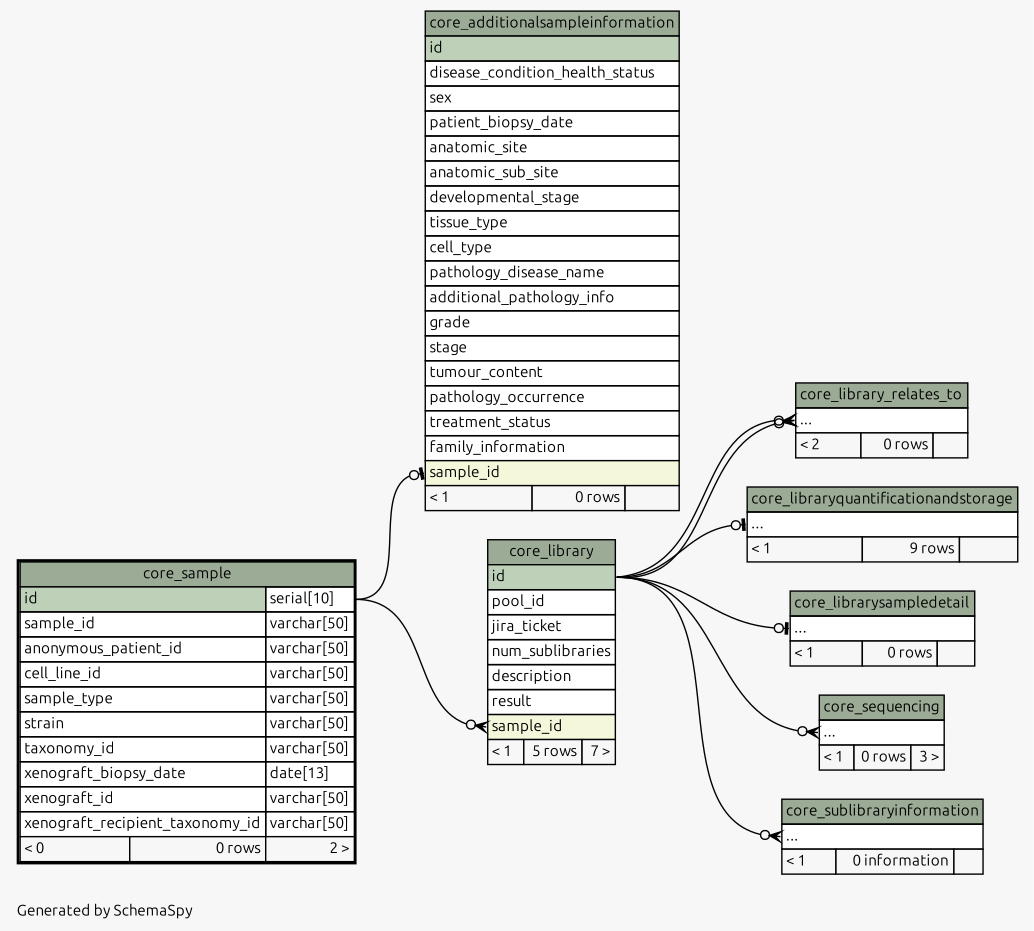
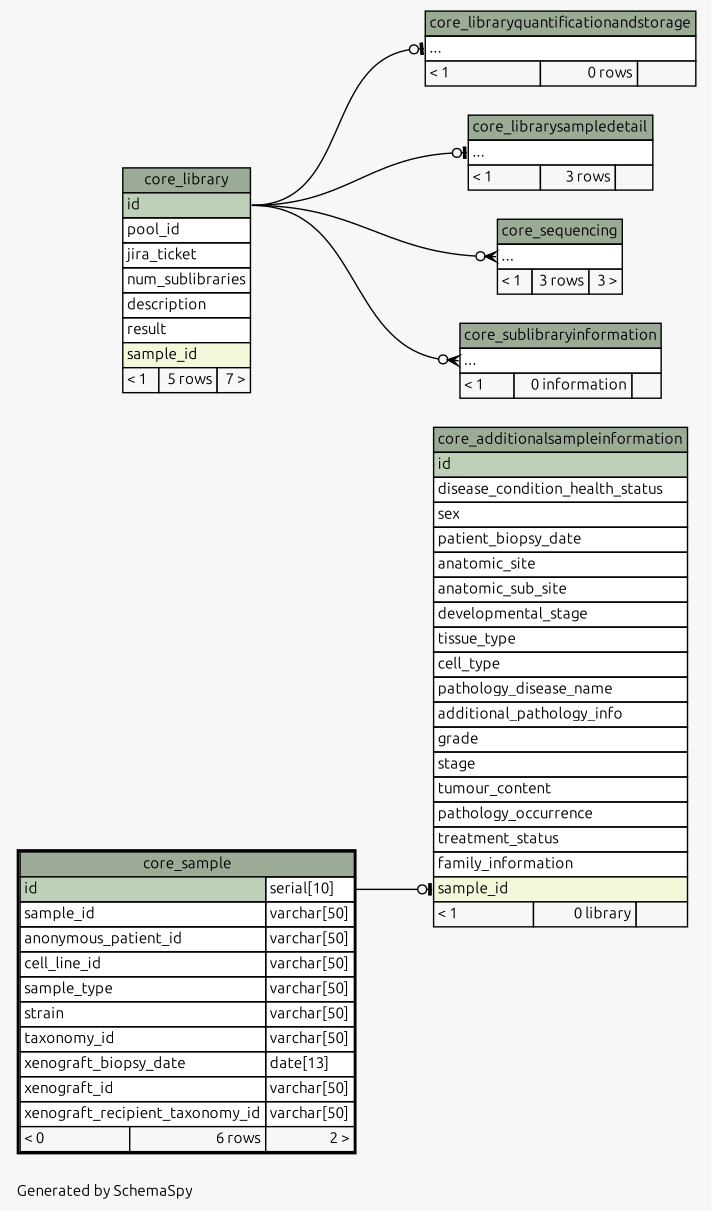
  digraph {
    bgcolor="#f7f7f7"
    fontname=Ubuntu
    fontsize=11
    label="\nGenerated by SchemaSpy"
    labeljust=l
    nodesep=0.18
    rankdir=RL
    ranksep=0.46
    node [fontname=Ubuntu fontsize=11 shape=plaintext]
    edge [arrowhead=none arrowsize=0.8 arrowtail=crowodot dir=back fontname=Ubuntu headport="id:e" tailport="elipses:w"]
-   n1 [label=<     <TABLE BORDER="0" CELLBORDER="1" CELLSPACING="0" BGCOLOR="#ffffff">       <TR><TD COLSPAN="3" BGCOLOR="#9bab96" ALIGN="CENTER">core_additionalsampleinformation</TD></TR>       <TR><TD PORT="id" COLSPAN="3" BGCOLOR="#bed1b8" ALIGN="LEFT">id</TD></TR>       <TR><TD PORT="disease_condition_health_status" COLSPAN="3" ALIGN="LEFT">disease_condition_health_status</TD></TR>       <TR><TD PORT="sex" COLSPAN="3" ALIGN="LEFT">sex</TD></TR>       <TR><TD PORT="patient_biopsy_date" COLSPAN="3" ALIGN="LEFT">patient_biopsy_date</TD></TR>       <TR><TD PORT="anatomic_site" COLSPAN="3" ALIGN="LEFT">anatomic_site</TD></TR>       <TR><TD PORT="anatomic_sub_site" COLSPAN="3" ALIGN="LEFT">anatomic_sub_site</TD></TR>       <TR><TD PORT="developmental_stage" COLSPAN="3" ALIGN="LEFT">developmental_stage</TD></TR>       <TR><TD PORT="tissue_type" COLSPAN="3" ALIGN="LEFT">tissue_type</TD></TR>       <TR><TD PORT="cell_type" COLSPAN="3" ALIGN="LEFT">cell_type</TD></TR>       <TR><TD PORT="pathology_disease_name" COLSPAN="3" ALIGN="LEFT">pathology_disease_name</TD></TR>       <TR><TD PORT="additional_pathology_info" COLSPAN="3" ALIGN="LEFT">additional_pathology_info</TD></TR>       <TR><TD PORT="grade" COLSPAN="3" ALIGN="LEFT">grade</TD></TR>       <TR><TD PORT="stage" COLSPAN="3" ALIGN="LEFT">stage</TD></TR>       <TR><TD PORT="tumour_content" COLSPAN="3" ALIGN="LEFT">tumour_content</TD></TR>       <TR><TD PORT="pathology_occurrence" COLSPAN="3" ALIGN="LEFT">pathology_occurrence</TD></TR>       <TR><TD PORT="treatment_status" COLSPAN="3" ALIGN="LEFT">treatment_status</TD></TR>       <TR><TD PORT="family_information" COLSPAN="3" ALIGN="LEFT">family_information</TD></TR>       <TR><TD PORT="sample_id" COLSPAN="3" BGCOLOR="#f4f7da" ALIGN="LEFT">sample_id</TD></TR>       <TR><TD ALIGN="LEFT" BGCOLOR="#f7f7f7">&lt; 1</TD><TD ALIGN="RIGHT" BGCOLOR="#f7f7f7">0 rows</TD><TD ALIGN="RIGHT" BGCOLOR="#f7f7f7">  </TD></TR>     </TABLE>>]
-   n2 [label=<     <TABLE BORDER="2" CELLBORDER="1" CELLSPACING="0" BGCOLOR="#ffffff">       <TR><TD COLSPAN="3" BGCOLOR="#9bab96" ALIGN="CENTER">core_sample</TD></TR>       <TR><TD PORT="id" COLSPAN="2" BGCOLOR="#bed1b8" ALIGN="LEFT">id</TD><TD PORT="id.type" ALIGN="LEFT">serial[10]</TD></TR>       <TR><TD PORT="sample_id" COLSPAN="2" ALIGN="LEFT">sample_id</TD><TD PORT="sample_id.type" ALIGN="LEFT">varchar[50]</TD></TR>       <TR><TD PORT="anonymous_patient_id" COLSPAN="2" ALIGN="LEFT">anonymous_patient_id</TD><TD PORT="anonymous_patient_id.type" ALIGN="LEFT">varchar[50]</TD></TR>       <TR><TD PORT="cell_line_id" COLSPAN="2" ALIGN="LEFT">cell_line_id</TD><TD PORT="cell_line_id.type" ALIGN="LEFT">varchar[50]</TD></TR>       <TR><TD PORT="sample_type" COLSPAN="2" ALIGN="LEFT">sample_type</TD><TD PORT="sample_type.type" ALIGN="LEFT">varchar[50]</TD></TR>       <TR><TD PORT="strain" COLSPAN="2" ALIGN="LEFT">strain</TD><TD PORT="strain.type" ALIGN="LEFT">varchar[50]</TD></TR>       <TR><TD PORT="taxonomy_id" COLSPAN="2" ALIGN="LEFT">taxonomy_id</TD><TD PORT="taxonomy_id.type" ALIGN="LEFT">varchar[50]</TD></TR>       <TR><TD PORT="xenograft_biopsy_date" COLSPAN="2" ALIGN="LEFT">xenograft_biopsy_date</TD><TD PORT="xenograft_biopsy_date.type" ALIGN="LEFT">date[13]</TD></TR>       <TR><TD PORT="xenograft_id" COLSPAN="2" ALIGN="LEFT">xenograft_id</TD><TD PORT="xenograft_id.type" ALIGN="LEFT">varchar[50]</TD></TR>       <TR><TD PORT="xenograft_recipient_taxonomy_id" COLSPAN="2" ALIGN="LEFT">xenograft_recipient_taxonomy_id</TD><TD PORT="xenograft_recipient_taxonomy_id.type" ALIGN="LEFT">varchar[50]</TD></TR>       <TR><TD ALIGN="LEFT" BGCOLOR="#f7f7f7">&lt; 0</TD><TD ALIGN="RIGHT" BGCOLOR="#f7f7f7">0 rows</TD><TD ALIGN="RIGHT" BGCOLOR="#f7f7f7">2 &gt;</TD></TR>     </TABLE>>]
+   n1 [label=<     <TABLE BORDER="0" CELLBORDER="1" CELLSPACING="0" BGCOLOR="#ffffff">       <TR><TD COLSPAN="3" BGCOLOR="#9bab96" ALIGN="CENTER">core_additionalsampleinformation</TD></TR>       <TR><TD PORT="id" COLSPAN="3" BGCOLOR="#bed1b8" ALIGN="LEFT">id</TD></TR>       <TR><TD PORT="disease_condition_health_status" COLSPAN="3" ALIGN="LEFT">disease_condition_health_status</TD></TR>       <TR><TD PORT="sex" COLSPAN="3" ALIGN="LEFT">sex</TD></TR>       <TR><TD PORT="patient_biopsy_date" COLSPAN="3" ALIGN="LEFT">patient_biopsy_date</TD></TR>       <TR><TD PORT="anatomic_site" COLSPAN="3" ALIGN="LEFT">anatomic_site</TD></TR>       <TR><TD PORT="anatomic_sub_site" COLSPAN="3" ALIGN="LEFT">anatomic_sub_site</TD></TR>       <TR><TD PORT="developmental_stage" COLSPAN="3" ALIGN="LEFT">developmental_stage</TD></TR>       <TR><TD PORT="tissue_type" COLSPAN="3" ALIGN="LEFT">tissue_type</TD></TR>       <TR><TD PORT="cell_type" COLSPAN="3" ALIGN="LEFT">cell_type</TD></TR>       <TR><TD PORT="pathology_disease_name" COLSPAN="3" ALIGN="LEFT">pathology_disease_name</TD></TR>       <TR><TD PORT="additional_pathology_info" COLSPAN="3" ALIGN="LEFT">additional_pathology_info</TD></TR>       <TR><TD PORT="grade" COLSPAN="3" ALIGN="LEFT">grade</TD></TR>       <TR><TD PORT="stage" COLSPAN="3" ALIGN="LEFT">stage</TD></TR>       <TR><TD PORT="tumour_content" COLSPAN="3" ALIGN="LEFT">tumour_content</TD></TR>       <TR><TD PORT="pathology_occurrence" COLSPAN="3" ALIGN="LEFT">pathology_occurrence</TD></TR>       <TR><TD PORT="treatment_status" COLSPAN="3" ALIGN="LEFT">treatment_status</TD></TR>       <TR><TD PORT="family_information" COLSPAN="3" ALIGN="LEFT">family_information</TD></TR>       <TR><TD PORT="sample_id" COLSPAN="3" BGCOLOR="#f4f7da" ALIGN="LEFT">sample_id</TD></TR>       <TR><TD ALIGN="LEFT" BGCOLOR="#f7f7f7">&lt; 1</TD><TD ALIGN="RIGHT" BGCOLOR="#f7f7f7">0 library</TD><TD ALIGN="RIGHT" BGCOLOR="#f7f7f7">  </TD></TR>     </TABLE>>]
+   n2 [label=<     <TABLE BORDER="2" CELLBORDER="1" CELLSPACING="0" BGCOLOR="#ffffff">       <TR><TD COLSPAN="3" BGCOLOR="#9bab96" ALIGN="CENTER">core_sample</TD></TR>       <TR><TD PORT="id" COLSPAN="2" BGCOLOR="#bed1b8" ALIGN="LEFT">id</TD><TD PORT="id.type" ALIGN="LEFT">serial[10]</TD></TR>       <TR><TD PORT="sample_id" COLSPAN="2" ALIGN="LEFT">sample_id</TD><TD PORT="sample_id.type" ALIGN="LEFT">varchar[50]</TD></TR>       <TR><TD PORT="anonymous_patient_id" COLSPAN="2" ALIGN="LEFT">anonymous_patient_id</TD><TD PORT="anonymous_patient_id.type" ALIGN="LEFT">varchar[50]</TD></TR>       <TR><TD PORT="cell_line_id" COLSPAN="2" ALIGN="LEFT">cell_line_id</TD><TD PORT="cell_line_id.type" ALIGN="LEFT">varchar[50]</TD></TR>       <TR><TD PORT="sample_type" COLSPAN="2" ALIGN="LEFT">sample_type</TD><TD PORT="sample_type.type" ALIGN="LEFT">varchar[50]</TD></TR>       <TR><TD PORT="strain" COLSPAN="2" ALIGN="LEFT">strain</TD><TD PORT="strain.type" ALIGN="LEFT">varchar[50]</TD></TR>       <TR><TD PORT="taxonomy_id" COLSPAN="2" ALIGN="LEFT">taxonomy_id</TD><TD PORT="taxonomy_id.type" ALIGN="LEFT">varchar[50]</TD></TR>       <TR><TD PORT="xenograft_biopsy_date" COLSPAN="2" ALIGN="LEFT">xenograft_biopsy_date</TD><TD PORT="xenograft_biopsy_date.type" ALIGN="LEFT">date[13]</TD></TR>       <TR><TD PORT="xenograft_id" COLSPAN="2" ALIGN="LEFT">xenograft_id</TD><TD PORT="xenograft_id.type" ALIGN="LEFT">varchar[50]</TD></TR>       <TR><TD PORT="xenograft_recipient_taxonomy_id" COLSPAN="2" ALIGN="LEFT">xenograft_recipient_taxonomy_id</TD><TD PORT="xenograft_recipient_taxonomy_id.type" ALIGN="LEFT">varchar[50]</TD></TR>       <TR><TD ALIGN="LEFT" BGCOLOR="#f7f7f7">&lt; 0</TD><TD ALIGN="RIGHT" BGCOLOR="#f7f7f7">6 rows</TD><TD ALIGN="RIGHT" BGCOLOR="#f7f7f7">2 &gt;</TD></TR>     </TABLE>>]
    n3 [label=<     <TABLE BORDER="0" CELLBORDER="1" CELLSPACING="0" BGCOLOR="#ffffff">       <TR><TD COLSPAN="3" BGCOLOR="#9bab96" ALIGN="CENTER">core_library</TD></TR>       <TR><TD PORT="id" COLSPAN="3" BGCOLOR="#bed1b8" ALIGN="LEFT">id</TD></TR>       <TR><TD PORT="pool_id" COLSPAN="3" ALIGN="LEFT">pool_id</TD></TR>       <TR><TD PORT="jira_ticket" COLSPAN="3" ALIGN="LEFT">jira_ticket</TD></TR>       <TR><TD PORT="num_sublibraries" COLSPAN="3" ALIGN="LEFT">num_sublibraries</TD></TR>       <TR><TD PORT="description" COLSPAN="3" ALIGN="LEFT">description</TD></TR>       <TR><TD PORT="result" COLSPAN="3" ALIGN="LEFT">result</TD></TR>       <TR><TD PORT="sample_id" COLSPAN="3" BGCOLOR="#f4f7da" ALIGN="LEFT">sample_id</TD></TR>       <TR><TD ALIGN="LEFT" BGCOLOR="#f7f7f7">&lt; 1</TD><TD ALIGN="RIGHT" BGCOLOR="#f7f7f7">5 rows</TD><TD ALIGN="RIGHT" BGCOLOR="#f7f7f7">7 &gt;</TD></TR>     </TABLE>>]
-   n4 [label=<     <TABLE BORDER="0" CELLBORDER="1" CELLSPACING="0" BGCOLOR="#ffffff">       <TR><TD COLSPAN="3" BGCOLOR="#9bab96" ALIGN="CENTER">core_library_relates_to</TD></TR>       <TR><TD PORT="elipses" COLSPAN="3" ALIGN="LEFT">...</TD></TR>       <TR><TD ALIGN="LEFT" BGCOLOR="#f7f7f7">&lt; 2</TD><TD ALIGN="RIGHT" BGCOLOR="#f7f7f7">0 rows</TD><TD ALIGN="RIGHT" BGCOLOR="#f7f7f7">  </TD></TR>     </TABLE>>]
-   n5 [label=<     <TABLE BORDER="0" CELLBORDER="1" CELLSPACING="0" BGCOLOR="#ffffff">       <TR><TD COLSPAN="3" BGCOLOR="#9bab96" ALIGN="CENTER">core_libraryquantificationandstorage</TD></TR>       <TR><TD PORT="elipses" COLSPAN="3" ALIGN="LEFT">...</TD></TR>       <TR><TD ALIGN="LEFT" BGCOLOR="#f7f7f7">&lt; 1</TD><TD ALIGN="RIGHT" BGCOLOR="#f7f7f7">9 rows</TD><TD ALIGN="RIGHT" BGCOLOR="#f7f7f7">  </TD></TR>     </TABLE>>]
-   n6 [label=<     <TABLE BORDER="0" CELLBORDER="1" CELLSPACING="0" BGCOLOR="#ffffff">       <TR><TD COLSPAN="3" BGCOLOR="#9bab96" ALIGN="CENTER">core_librarysampledetail</TD></TR>       <TR><TD PORT="elipses" COLSPAN="3" ALIGN="LEFT">...</TD></TR>       <TR><TD ALIGN="LEFT" BGCOLOR="#f7f7f7">&lt; 1</TD><TD ALIGN="RIGHT" BGCOLOR="#f7f7f7">0 rows</TD><TD ALIGN="RIGHT" BGCOLOR="#f7f7f7">  </TD></TR>     </TABLE>>]
-   n7 [label=<     <TABLE BORDER="0" CELLBORDER="1" CELLSPACING="0" BGCOLOR="#ffffff">       <TR><TD COLSPAN="3" BGCOLOR="#9bab96" ALIGN="CENTER">core_sequencing</TD></TR>       <TR><TD PORT="elipses" COLSPAN="3" ALIGN="LEFT">...</TD></TR>       <TR><TD ALIGN="LEFT" BGCOLOR="#f7f7f7">&lt; 1</TD><TD ALIGN="RIGHT" BGCOLOR="#f7f7f7">0 rows</TD><TD ALIGN="RIGHT" BGCOLOR="#f7f7f7">3 &gt;</TD></TR>     </TABLE>>]
+   n5 [label=<     <TABLE BORDER="0" CELLBORDER="1" CELLSPACING="0" BGCOLOR="#ffffff">       <TR><TD COLSPAN="3" BGCOLOR="#9bab96" ALIGN="CENTER">core_libraryquantificationandstorage</TD></TR>       <TR><TD PORT="elipses" COLSPAN="3" ALIGN="LEFT">...</TD></TR>       <TR><TD ALIGN="LEFT" BGCOLOR="#f7f7f7">&lt; 1</TD><TD ALIGN="RIGHT" BGCOLOR="#f7f7f7">0 rows</TD><TD ALIGN="RIGHT" BGCOLOR="#f7f7f7">  </TD></TR>     </TABLE>>]
+   n6 [label=<     <TABLE BORDER="0" CELLBORDER="1" CELLSPACING="0" BGCOLOR="#ffffff">       <TR><TD COLSPAN="3" BGCOLOR="#9bab96" ALIGN="CENTER">core_librarysampledetail</TD></TR>       <TR><TD PORT="elipses" COLSPAN="3" ALIGN="LEFT">...</TD></TR>       <TR><TD ALIGN="LEFT" BGCOLOR="#f7f7f7">&lt; 1</TD><TD ALIGN="RIGHT" BGCOLOR="#f7f7f7">3 rows</TD><TD ALIGN="RIGHT" BGCOLOR="#f7f7f7">  </TD></TR>     </TABLE>>]
+   n7 [label=<     <TABLE BORDER="0" CELLBORDER="1" CELLSPACING="0" BGCOLOR="#ffffff">       <TR><TD COLSPAN="3" BGCOLOR="#9bab96" ALIGN="CENTER">core_sequencing</TD></TR>       <TR><TD PORT="elipses" COLSPAN="3" ALIGN="LEFT">...</TD></TR>       <TR><TD ALIGN="LEFT" BGCOLOR="#f7f7f7">&lt; 1</TD><TD ALIGN="RIGHT" BGCOLOR="#f7f7f7">3 rows</TD><TD ALIGN="RIGHT" BGCOLOR="#f7f7f7">3 &gt;</TD></TR>     </TABLE>>]
    n8 [label=<     <TABLE BORDER="0" CELLBORDER="1" CELLSPACING="0" BGCOLOR="#ffffff">       <TR><TD COLSPAN="3" BGCOLOR="#9bab96" ALIGN="CENTER">core_sublibraryinformation</TD></TR>       <TR><TD PORT="elipses" COLSPAN="3" ALIGN="LEFT">...</TD></TR>       <TR><TD ALIGN="LEFT" BGCOLOR="#f7f7f7">&lt; 1</TD><TD ALIGN="RIGHT" BGCOLOR="#f7f7f7">0 information</TD><TD ALIGN="RIGHT" BGCOLOR="#f7f7f7">  </TD></TR>     </TABLE>>]
    n1 -> n2 [arrowtail=teeodot headport="id.type:e" tailport="sample_id:w"]
-   n3 -> n2 [headport="id.type:e" tailport="sample_id:w"]
-   n4 -> n3
-   n4 -> n3
    n5 -> n3 [arrowtail=teeodot]
    n6 -> n3 [arrowtail=teeodot]
    n7 -> n3
    n8 -> n3
  }
